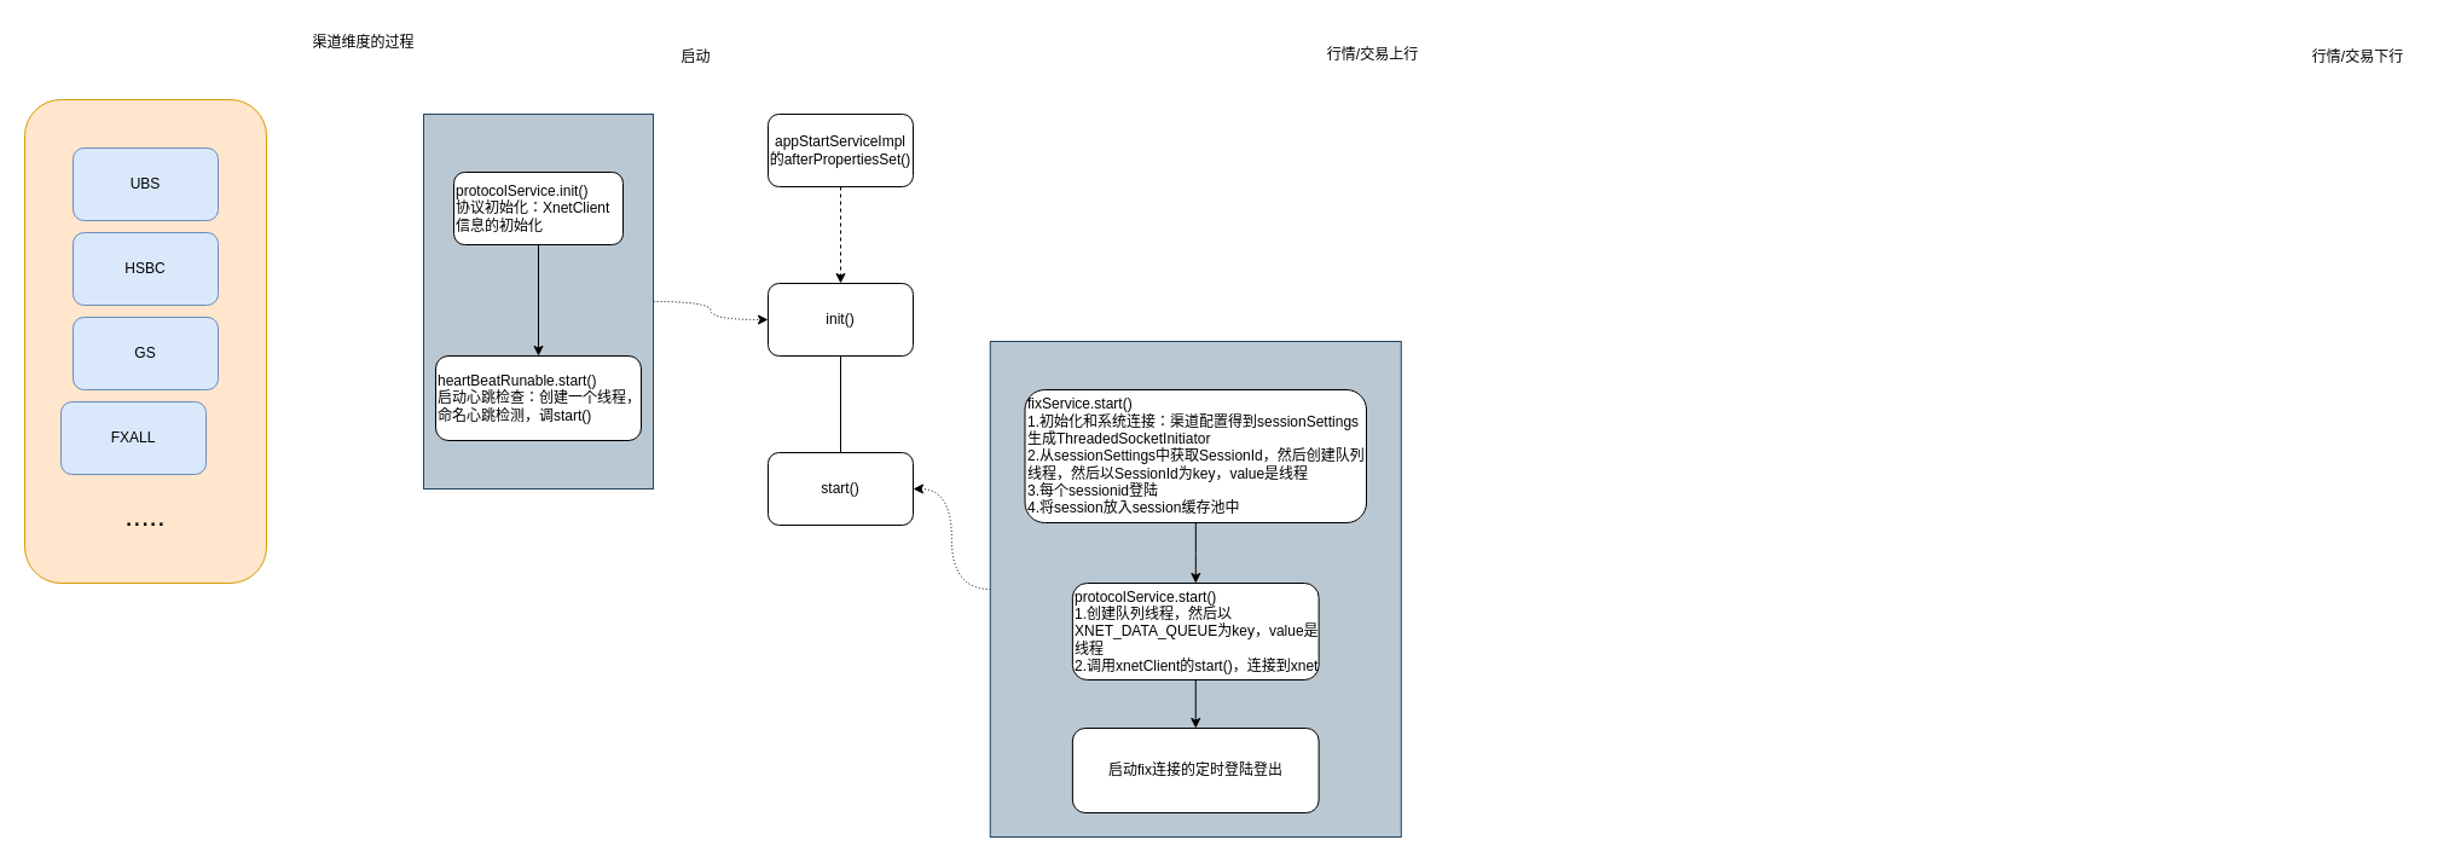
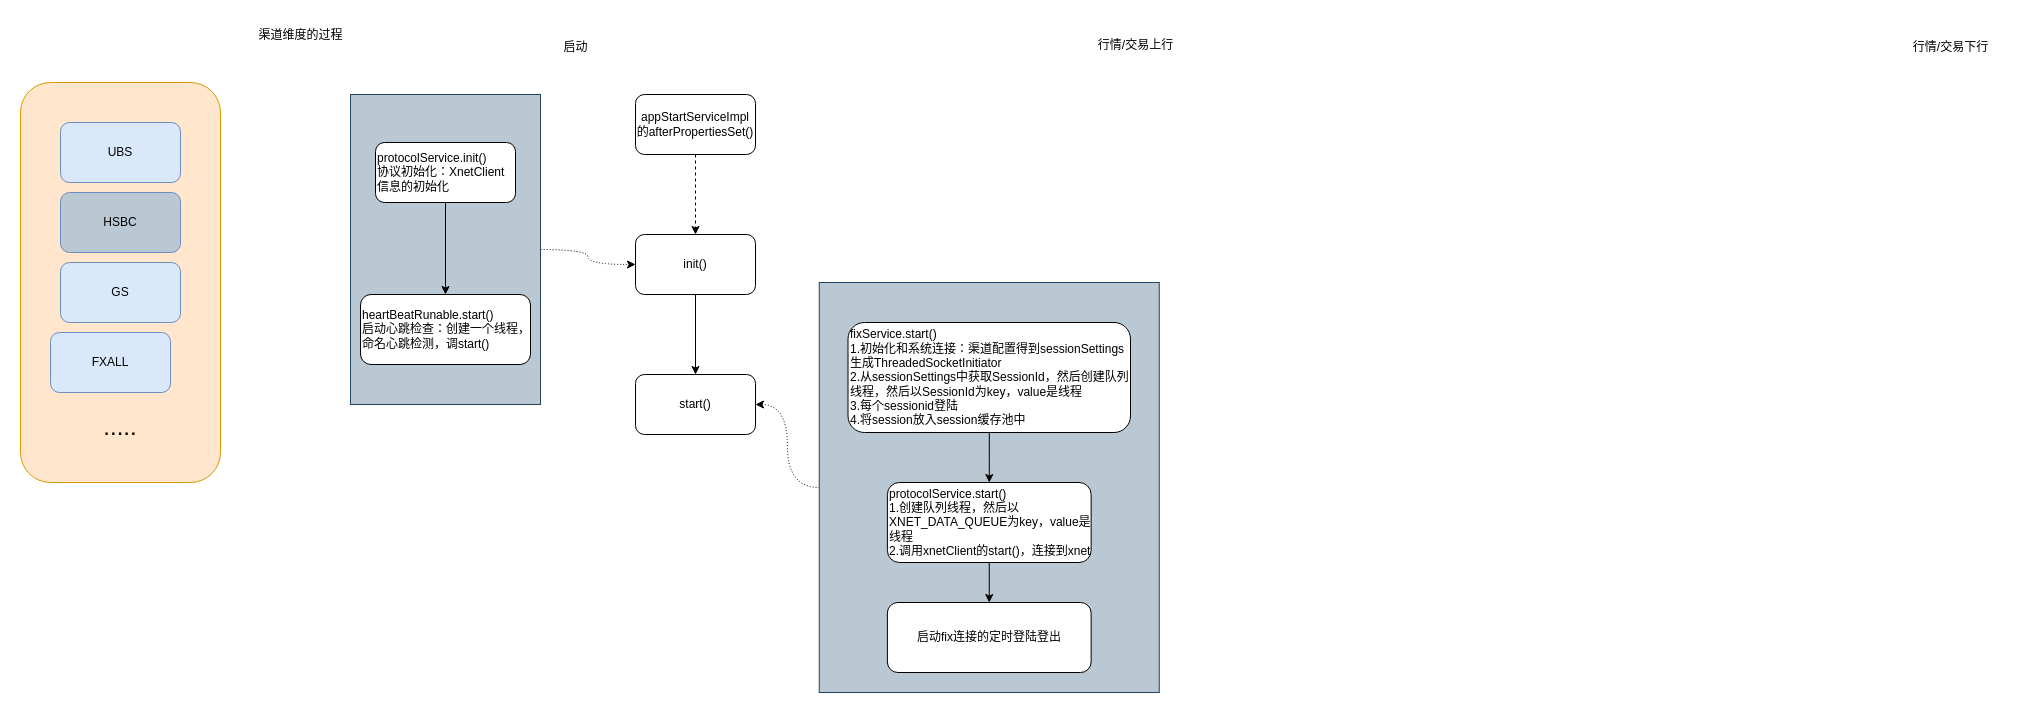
  <mxCell id="0" />
  <mxCell id="1" parent="0" />
  <mxCell id="2" style="edgeStyle=orthogonalEdgeStyle;rounded=0;orthogonalLoop=1;jettySize=auto;html=1;entryX=0;entryY=0.5;entryDx=0;entryDy=0;curved=1;dashed=1;dashPattern=1 2;" edge="1" parent="1" source="3" target="16"><mxGeometry relative="1" as="geometry" /></mxCell>
  <mxCell id="3" value="" style="rounded=0;whiteSpace=wrap;html=1;fillColor=#bac8d3;strokeColor=#23445d;" vertex="1" parent="1"><mxGeometry x="350" y="94" width="190" height="310" as="geometry" /></mxCell>
  <mxCell id="4" value="" style="rounded=1;whiteSpace=wrap;html=1;fillColor=#ffe6cc;strokeColor=#d79b00;" vertex="1" parent="1"><mxGeometry x="20" y="82" width="200" height="400" as="geometry" /></mxCell>
  <mxCell id="5" value="UBS" style="rounded=1;whiteSpace=wrap;html=1;fillColor=#dae8fc;strokeColor=#6c8ebf;" vertex="1" parent="1"><mxGeometry x="60" y="122" width="120" height="60" as="geometry" /></mxCell>
- <mxCell id="6" value="HSBC" style="rounded=1;whiteSpace=wrap;html=1;fillColor=#dae8fc;strokeColor=#6c8ebf;" vertex="1" parent="1"><mxGeometry x="60" y="192" width="120" height="60" as="geometry" /></mxCell>
+ <mxCell id="6" value="HSBC" style="rounded=1;whiteSpace=wrap;html=1;fillColor=#bac8d3;strokeColor=#6c8ebf;" vertex="1" parent="1"><mxGeometry x="60" y="192" width="120" height="60" as="geometry" /></mxCell>
  <mxCell id="7" value="GS" style="rounded=1;whiteSpace=wrap;html=1;fillColor=#dae8fc;strokeColor=#6c8ebf;" vertex="1" parent="1"><mxGeometry x="60" y="262" width="120" height="60" as="geometry" /></mxCell>
  <mxCell id="8" value="FXALL" style="rounded=1;whiteSpace=wrap;html=1;fillColor=#dae8fc;strokeColor=#6c8ebf;" vertex="1" parent="1"><mxGeometry x="50" y="332" width="120" height="60" as="geometry" /></mxCell>
  <mxCell id="9" value="....." style="text;html=1;align=center;verticalAlign=middle;whiteSpace=wrap;rounded=0;fontSize=24;" vertex="1" parent="1"><mxGeometry x="90" y="412" width="60" height="30" as="geometry" /></mxCell>
  <mxCell id="10" value="启动" style="text;html=1;align=center;verticalAlign=middle;resizable=0;points=[];autosize=1;strokeColor=none;fillColor=none;" vertex="1" parent="1"><mxGeometry x="550" y="32" width="50" height="30" as="geometry" /></mxCell>
  <mxCell id="11" value="行情/交易上行" style="text;html=1;align=center;verticalAlign=middle;resizable=0;points=[];autosize=1;strokeColor=none;fillColor=none;" vertex="1" parent="1"><mxGeometry x="1085" y="30" width="100" height="30" as="geometry" /></mxCell>
  <mxCell id="12" value="行情/交易下行" style="text;html=1;align=center;verticalAlign=middle;resizable=0;points=[];autosize=1;strokeColor=none;fillColor=none;" vertex="1" parent="1"><mxGeometry x="1900" y="32" width="100" height="30" as="geometry" /></mxCell>
  <mxCell id="13" value="" style="edgeStyle=orthogonalEdgeStyle;rounded=0;orthogonalLoop=1;jettySize=auto;html=1;dashed=1;" edge="1" parent="1" source="14" target="16"><mxGeometry relative="1" as="geometry" /></mxCell>
  <mxCell id="14" value="appStartServiceImpl的afterPropertiesSet()" style="rounded=1;whiteSpace=wrap;html=1;" vertex="1" parent="1"><mxGeometry x="635" y="94" width="120" height="60" as="geometry" /></mxCell>
- <mxCell id="15" value="" style="edgeStyle=orthogonalEdgeStyle;rounded=0;orthogonalLoop=1;jettySize=auto;html=1;endArrow=none;" edge="1" parent="1" source="16" target="18"><mxGeometry relative="1" as="geometry" /></mxCell>
+ <mxCell id="15" value="" style="edgeStyle=orthogonalEdgeStyle;rounded=0;orthogonalLoop=1;jettySize=auto;html=1;" edge="1" parent="1" source="16" target="18"><mxGeometry relative="1" as="geometry" /></mxCell>
  <mxCell id="16" value="init()" style="rounded=1;whiteSpace=wrap;html=1;" vertex="1" parent="1"><mxGeometry x="635" y="234" width="120" height="60" as="geometry" /></mxCell>
  <mxCell id="17" style="edgeStyle=orthogonalEdgeStyle;rounded=0;orthogonalLoop=1;jettySize=auto;html=1;startArrow=classic;startFill=1;endArrow=none;endFill=0;curved=1;dashed=1;dashPattern=1 2;" edge="1" parent="1" source="18" target="22"><mxGeometry relative="1" as="geometry" /></mxCell>
  <mxCell id="18" value="start()" style="rounded=1;whiteSpace=wrap;html=1;" vertex="1" parent="1"><mxGeometry x="635" y="374" width="120" height="60" as="geometry" /></mxCell>
  <mxCell id="19" value="" style="edgeStyle=orthogonalEdgeStyle;rounded=0;orthogonalLoop=1;jettySize=auto;html=1;" edge="1" parent="1" source="20" target="21"><mxGeometry relative="1" as="geometry" /></mxCell>
  <mxCell id="20" value="protocolService.init()&lt;div&gt;协议初始化：XnetClient信息的初始化&lt;/div&gt;" style="rounded=1;whiteSpace=wrap;html=1;align=left;" vertex="1" parent="1"><mxGeometry x="375" y="142" width="140" height="60" as="geometry" /></mxCell>
  <mxCell id="21" value="heartBeatRunable.start()&lt;div&gt;启动心跳检查：创建一个线程，命名心跳检测，调start()&lt;/div&gt;" style="rounded=1;whiteSpace=wrap;html=1;align=left;" vertex="1" parent="1"><mxGeometry x="360" y="294" width="170" height="70" as="geometry" /></mxCell>
  <mxCell id="22" value="" style="rounded=0;whiteSpace=wrap;html=1;fillColor=#bac8d3;strokeColor=#23445d;" vertex="1" parent="1"><mxGeometry x="818.76" y="282" width="340" height="410" as="geometry" /></mxCell>
  <mxCell id="23" value="" style="edgeStyle=orthogonalEdgeStyle;rounded=0;orthogonalLoop=1;jettySize=auto;html=1;" edge="1" parent="1" source="24" target="26"><mxGeometry relative="1" as="geometry" /></mxCell>
  <mxCell id="24" value="fixService.start()&lt;div&gt;1.初始化和系统连接：渠道配置得到sessionSettings&lt;/div&gt;&lt;div&gt;生成ThreadedSocketInitiator&lt;/div&gt;&lt;div&gt;2.从&lt;span style=&quot;background-color: transparent; color: light-dark(rgb(0, 0, 0), rgb(255, 255, 255));&quot;&gt;sessionSettings中获取SessionId，然后创建队列线程，然后以&lt;/span&gt;&lt;span style=&quot;background-color: transparent; color: light-dark(rgb(0, 0, 0), rgb(255, 255, 255));&quot;&gt;SessionId为key，value是线程&lt;/span&gt;&lt;/div&gt;&lt;div&gt;&lt;span style=&quot;background-color: transparent; color: light-dark(rgb(0, 0, 0), rgb(255, 255, 255));&quot;&gt;3.每个sessionid登陆&lt;/span&gt;&lt;/div&gt;&lt;div&gt;&lt;span style=&quot;background-color: transparent; color: light-dark(rgb(0, 0, 0), rgb(255, 255, 255));&quot;&gt;4.将session放入session缓存池中&lt;/span&gt;&lt;/div&gt;" style="rounded=1;whiteSpace=wrap;html=1;align=left;" vertex="1" parent="1"><mxGeometry x="847.5" y="322" width="282.5" height="110" as="geometry" /></mxCell>
  <mxCell id="25" value="" style="edgeStyle=orthogonalEdgeStyle;rounded=0;orthogonalLoop=1;jettySize=auto;html=1;" edge="1" parent="1" source="26" target="28"><mxGeometry relative="1" as="geometry" /></mxCell>
  <mxCell id="26" value="protocolService.start()&lt;div&gt;1.&lt;span style=&quot;color: light-dark(rgb(0, 0, 0), rgb(255, 255, 255)); background-color: transparent;&quot;&gt;创建队列线程，然后以&lt;/span&gt;&lt;span style=&quot;color: light-dark(rgb(0, 0, 0), rgb(255, 255, 255)); background-color: transparent;&quot;&gt;XNET_DATA_QUEUE为key，value是线程&lt;/span&gt;&lt;br&gt;&lt;div&gt;2.调用xnetClient的start()，&lt;span style=&quot;background-color: transparent; color: light-dark(rgb(0, 0, 0), rgb(255, 255, 255));&quot;&gt;连接到xnet&lt;/span&gt;&lt;/div&gt;&lt;/div&gt;" style="rounded=1;whiteSpace=wrap;html=1;align=left;" vertex="1" parent="1"><mxGeometry x="886.88" y="482" width="203.75" height="80" as="geometry" /></mxCell>
  <mxCell id="27" value="渠道维度的过程" style="text;html=1;align=center;verticalAlign=middle;resizable=0;points=[];autosize=1;strokeColor=none;fillColor=none;" vertex="1" parent="1"><mxGeometry x="245" y="20" width="110" height="30" as="geometry" /></mxCell>
  <mxCell id="28" value="启动fix连接的定时登陆登出" style="rounded=1;whiteSpace=wrap;html=1;" vertex="1" parent="1"><mxGeometry x="886.88" y="602" width="203.75" height="70" as="geometry" /></mxCell>
